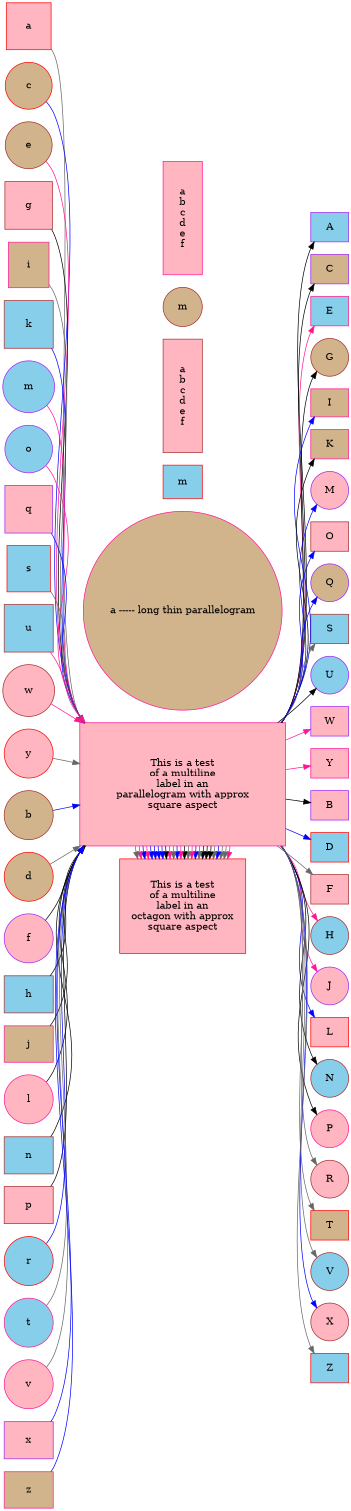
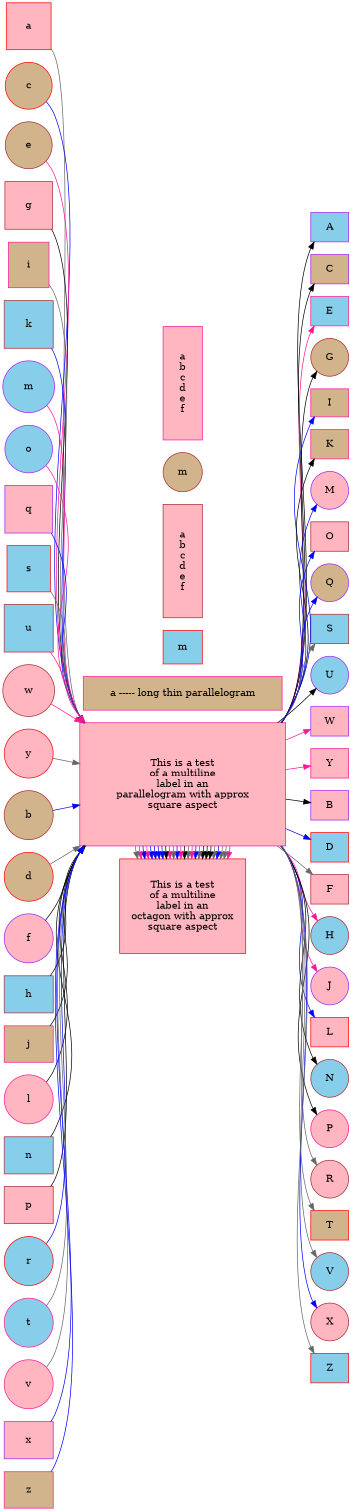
  digraph {
    rankdir=LR
    node [shape=box style=filled fillcolor=lightpink color=brown]
    edge [color=blue]
    A [height=0.58 width=0.75 fillcolor=skyblue color=purple]
    C [height=0.58 width=0.75 fillcolor=tan color=purple]
    E [height=0.58 width=0.75 fillcolor=skyblue color=deeppink]
    G [height=0.58 shape=circle width=0.75 fillcolor=tan]
    I [height=0.56 width=0.75 fillcolor=tan color=deeppink]
    K [height=0.58 width=0.75 fillcolor=tan color=deeppink]
    M [height=0.58 shape=circle width=0.75 color=purple]
    O [height=0.58 width=0.75]
    Q [height=0.58 shape=circle width=0.75 fillcolor=tan color=purple]
    S [height=0.58 width=0.75 fillcolor=skyblue]
    U [height=0.58 shape=circle width=0.75 fillcolor=skyblue color=purple]
    W [height=0.58 width=0.75 color=purple]
    Y [height=0.58 width=0.75 color=deeppink]
    B [height=0.58 width=0.75 color=purple]
    D [height=0.58 width=0.75 fillcolor=skyblue color=red]
    F [height=0.58 width=0.75]
    H [height=0.58 shape=circle width=0.75 fillcolor=skyblue]
    J [height=0.57 shape=circle width=0.75 color=purple]
    L [height=0.58 width=0.75 color=red]
    N [height=0.58 shape=circle width=0.75 fillcolor=skyblue]
    P [height=0.58 shape=circle width=0.75 color=deeppink]
    R [height=0.58 shape=circle width=0.75]
    T [height=0.58 width=0.75 fillcolor=tan color=red]
    V [height=0.58 shape=circle width=0.75 fillcolor=skyblue]
    X [height=0.58 shape=circle width=0.75]
    Z [height=0.58 width=0.75 fillcolor=skyblue color=red]
    n27 [height=2.44 label="This is a test\nof a multiline\nlabel in an\nparallelogram with approx\nsquare aspect" width=4.08 color=deeppink]
-   "a ----- long thin parallelogram" [height=0.67 shape=circle width=3.94 fillcolor=tan color=deeppink]
+   "a ----- long thin parallelogram" [height=0.67 width=3.94 fillcolor=tan color=deeppink]
    n29 [height=0.67 label=m width=0.78 fillcolor=skyblue color=red]
    n30 [height=2.25 label="a\nb\nc\nd\ne\nf" width=0.78]
    n31 [height=1.88 label="This is a test\nof a multiline\nlabel in an\noctagon with approx\nsquare aspect" width=2.50 color=red]
    n32 [height=0.67 label=m shape=circle width=0.78 fillcolor=tan]
    n33 [height=2.25 label="a\nb\nc\nd\ne\nf" width=0.78 color=deeppink]
    a [height=0.93 width=0.89 color=red]
    c [height=0.93 shape=circle width=0.89 fillcolor=tan color=red]
    e [height=0.93 shape=circle width=0.89 fillcolor=tan]
    g [height=0.94 width=0.94]
    i [height=0.90 width=0.81 fillcolor=tan color=deeppink]
    k [height=0.94 width=0.97 fillcolor=skyblue]
    m [height=0.94 shape=circle width=1.03 fillcolor=skyblue color=purple]
    o [height=0.94 shape=circle width=0.94 fillcolor=skyblue color=purple]
    q [height=0.94 width=0.94 color=purple]
    s [height=0.92 width=0.86 fillcolor=skyblue color=red]
    u [height=0.94 width=0.97 fillcolor=skyblue]
    w [height=0.94 shape=circle width=1.03]
    y [height=0.94 shape=circle width=0.97 color=red]
    b [height=0.74 shape=circle width=0.97 fillcolor=tan]
    d [height=0.74 shape=circle width=0.97 fillcolor=tan color=red]
    f [height=0.72 shape=circle width=0.97 color=purple]
    h [height=0.74 width=0.97 fillcolor=skyblue]
    j [height=0.72 width=0.97 fillcolor=tan color=deeppink]
    l [height=0.72 shape=circle width=0.97 color=deeppink]
    n [height=0.74 width=0.97 fillcolor=skyblue]
    p [height=0.74 width=0.97]
    r [height=0.72 shape=circle width=0.97 fillcolor=skyblue color=red]
    t [height=0.72 shape=circle width=0.97 fillcolor=skyblue color=deeppink]
    v [height=0.74 shape=circle width=0.97 color=deeppink]
    x [height=0.74 width=0.97 color=purple]
    z [height=0.72 width=0.97 fillcolor=tan color=deeppink]
    subgraph sub_1 {
      rank=same
      A
      C
      E
      G
      I
      K
      M
      O
      Q
      S
      U
      W
      Y
      B
      D
      F
      H
      J
      L
      N
      P
      R
      T
      V
      X
      Z
    }
    subgraph sub_2 {
      ordering=out
      rank=same
      n27
      "a ----- long thin parallelogram"
      n29
      n30
      n31
      n32
      n33
    }
    subgraph sub_3 {
      rank=same
      a
      c
      e
      g
      i
      k
      m
      o
      q
      s
      u
      w
      y
      b
      d
      f
      h
      j
      l
      n
      p
      r
      t
      v
      x
      z
    }
    n27 -> A [color=black]
    n27 -> C [color=black]
    n27 -> E [color=deeppink]
    n27 -> G [color=black]
    n27 -> I
    n27 -> K [color=black]
    n27 -> M
    n27 -> O
    n27 -> Q
    n27 -> S [color=gray40]
    n27 -> U [color=black]
    n27 -> W [color=deeppink]
    n27 -> Y [color=deeppink]
    n27 -> B [color=black]
    n27 -> D
    n27 -> F [color=gray40]
    n27 -> H [color=deeppink]
    n27 -> J [color=deeppink]
    n27 -> L
    n27 -> N [color=black]
    n27 -> P [color=black]
    n27 -> R [color=gray40]
    n27 -> T [color=gray40]
    n27 -> V [color=gray40]
    n27 -> X
    n27 -> Z [color=gray40]
    n27 -> n31 [color=deeppink]
    n27 -> n31 [color=gray40]
    n27 -> n31 [color=gray40]
    n27 -> n31
    n27 -> n31 [color=gray40]
    n27 -> n31 [color=black]
    n27 -> n31 [color=black]
    n27 -> n31 [color=black]
    n27 -> n31 [color=gray40]
    n27 -> n31
    n27 -> n31 [color=deeppink]
    n27 -> n31 [color=gray40]
    n27 -> n31 [color=black]
    n27 -> n31 [color=deeppink]
    n27 -> n31
    n27 -> n31 [color=gray40]
    n27 -> n31 [color=deeppink]
    n27 -> n31 [color=black]
    n27 -> n31
    n27 -> n31
    n27 -> n31
    n27 -> n31
    n27 -> n31 [color=deeppink]
    n27 -> n31
    n27 -> n31 [color=deeppink]
    n27 -> n31 [color=gray40]
    a -> n27 [color=gray40]
    c -> n27
    e -> n27 [color=deeppink]
    g -> n27 [color=black]
    i -> n27 [color=gray40]
    k -> n27
    m -> n27 [color=deeppink]
    o -> n27 [color=deeppink]
    q -> n27
    s -> n27 [color=gray40]
    u -> n27 [color=deeppink]
    w -> n27 [color=deeppink]
    y -> n27 [color=gray40]
    b -> n27
    d -> n27 [color=gray40]
    f -> n27 [color=black]
    h -> n27 [color=black]
    j -> n27 [color=black]
    l -> n27 [color=black]
    n -> n27 [color=black]
    p -> n27 [color=black]
    r -> n27
    t -> n27 [color=gray40]
    v -> n27 [color=gray40]
    x -> n27
    z -> n27
  }
